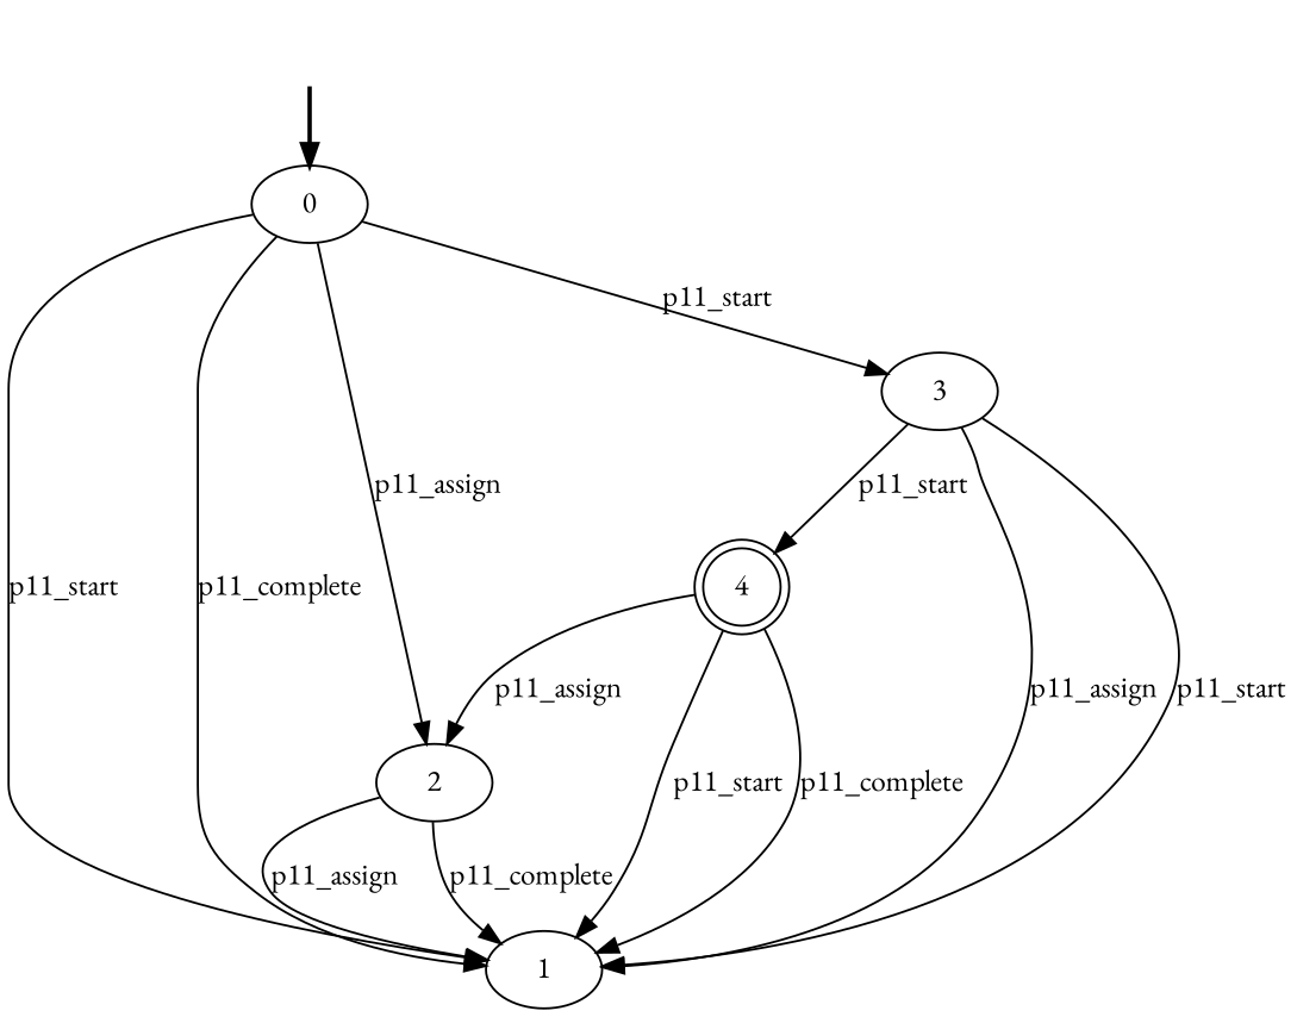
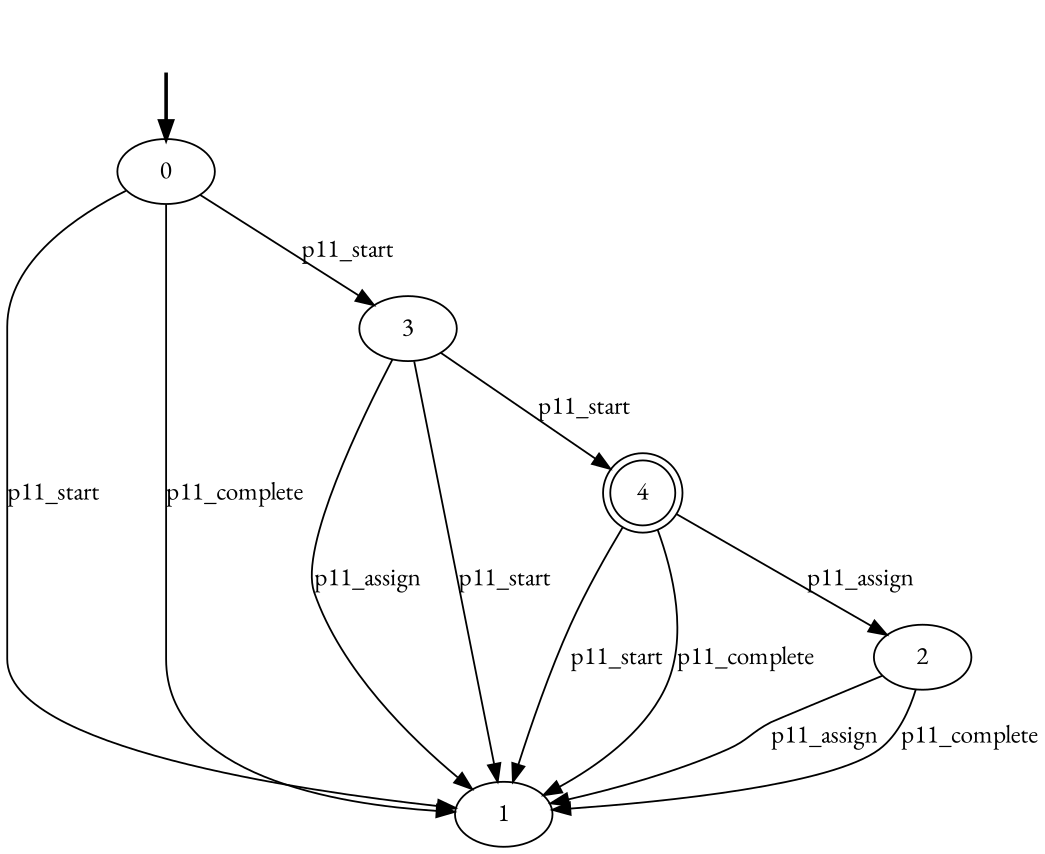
  digraph {
    fontname="EB Garamond"
    node [fontname="EB Garamond"]
    edge [fontname="EB Garamond"]
    fake0 [style=invisible]
    0 [root=true]
    1
    2
    3
    4 [shape=doublecircle]
    fake0 -> 0 [style=bold]
    0 -> 1 [label=p11_start]
    0 -> 1 [label=p11_complete]
-   0 -> 2 [label=p11_assign]
    0 -> 3 [label=p11_start]
    2 -> 1 [label=p11_assign]
    2 -> 1 [label=p11_complete]
    3 -> 1 [label=p11_assign]
    3 -> 1 [label=p11_start]
    3 -> 4 [label=p11_start]
    4 -> 1 [label=p11_start]
    4 -> 1 [label=p11_complete]
    4 -> 2 [label=p11_assign]
  }
